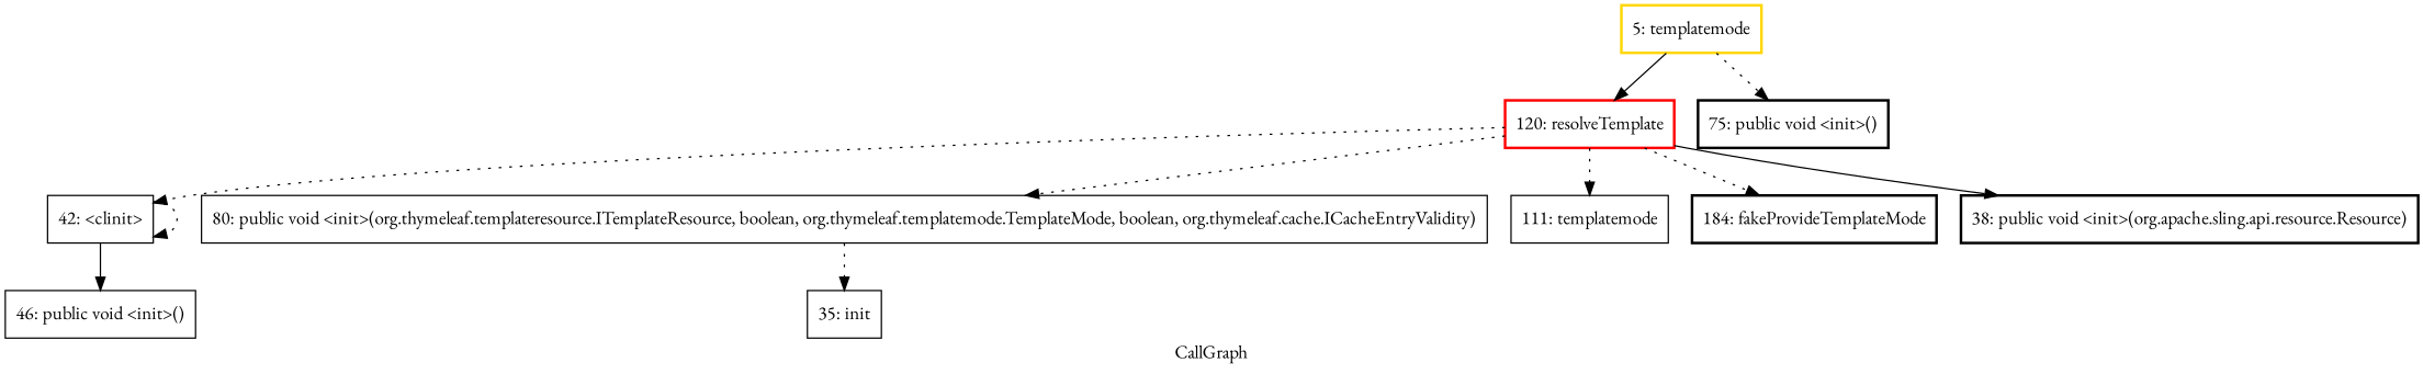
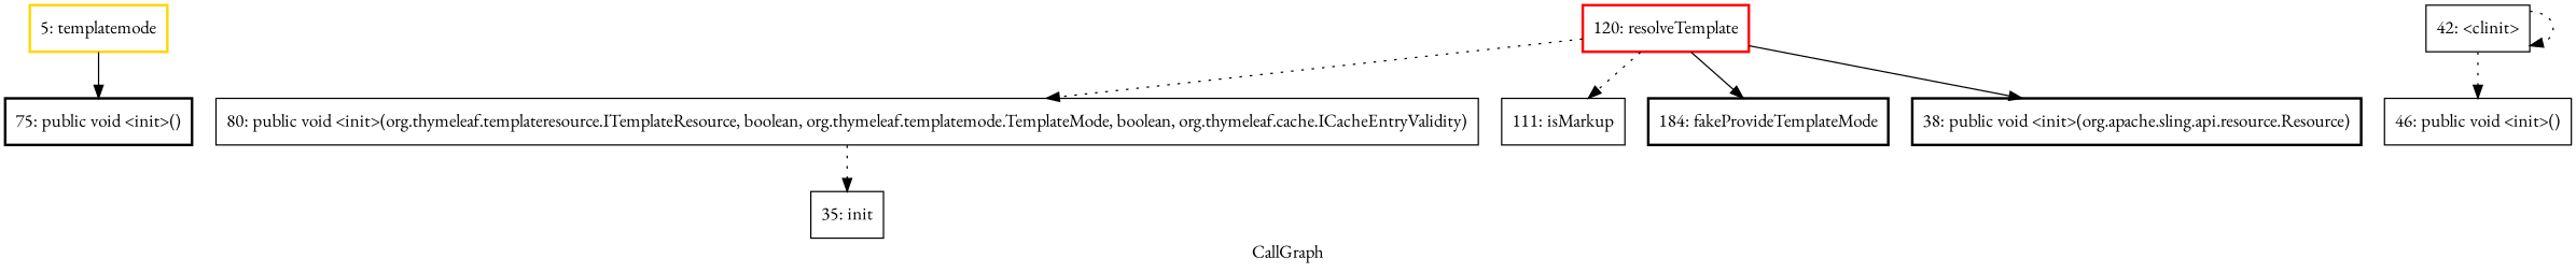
  digraph {
    fontname="EB Garamond"
    label=CallGraph
    node [fontname="EB Garamond" shape=box]
    edge [fontname="EB Garamond" style=dotted]
    n1 [color=gold label="5: templatemode" style=bold]
    "120: resolveTemplate" [color=red style=bold]
    "75: public void <init>()" [style=bold]
    "42: <clinit>"
    "80: public void <init>(org.thymeleaf.templateresource.ITemplateResource, boolean, org.thymeleaf.templatemode.TemplateMode, boolean, org.thymeleaf.cache.ICacheEntryValidity)"
-   "111: isMarkup" [label="111: templatemode"]
+   "111: isMarkup"
    n7 [label="184: fakeProvideTemplateMode" style=bold]
    "38: public void <init>(org.apache.sling.api.resource.Resource)" [style=bold]
    "46: public void <init>()"
    n10 [label="35: init"]
-   n1 -> "120: resolveTemplate" [style=""]
-   n1 -> "75: public void <init>()"
-   "120: resolveTemplate" -> "42: <clinit>"
+   n1 -> "75: public void <init>()" [style=""]
    "120: resolveTemplate" -> "80: public void <init>(org.thymeleaf.templateresource.ITemplateResource, boolean, org.thymeleaf.templatemode.TemplateMode, boolean, org.thymeleaf.cache.ICacheEntryValidity)"
    "120: resolveTemplate" -> "111: isMarkup"
-   "120: resolveTemplate" -> n7
+   "120: resolveTemplate" -> n7 [style=""]
    "120: resolveTemplate" -> "38: public void <init>(org.apache.sling.api.resource.Resource)" [style=""]
    "42: <clinit>" -> "42: <clinit>"
-   "42: <clinit>" -> "46: public void <init>()" [style=solid]
+   "42: <clinit>" -> "46: public void <init>()"
    "80: public void <init>(org.thymeleaf.templateresource.ITemplateResource, boolean, org.thymeleaf.templatemode.TemplateMode, boolean, org.thymeleaf.cache.ICacheEntryValidity)" -> n10
  }
